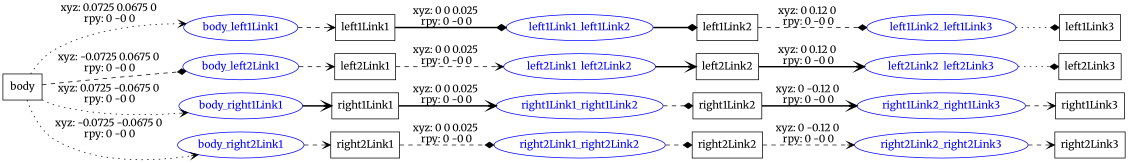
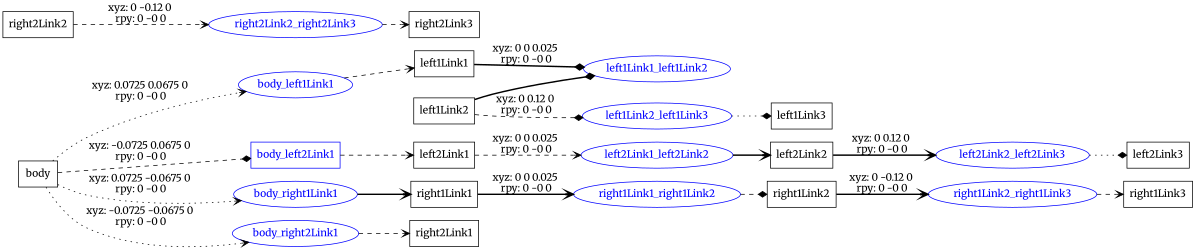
  digraph {
    fontname=Merriweather
    rankdir=LR
    node [fontname=Merriweather shape=box]
    edge [arrowhead=vee fontname=Merriweather style=dashed]
    n1 [label=body]
    body_left1Link1 [color=blue fontcolor=blue shape=ellipse]
-   body_left2Link1 [color=blue fontcolor=blue shape=ellipse]
+   body_left2Link1 [color=blue fontcolor=blue]
    body_right1Link1 [color=blue fontcolor=blue shape=ellipse]
    body_right2Link1 [color=blue fontcolor=blue shape=ellipse]
    n6 [label=left1Link1]
    n7 [label=left2Link1]
    n8 [label=right1Link1]
    n9 [label=right2Link1]
    left1Link1_left1Link2 [color=blue fontcolor=blue shape=ellipse]
    n11 [label=left1Link2]
    left1Link2_left1Link3 [color=blue fontcolor=blue shape=ellipse]
    n13 [label=left1Link3]
    left2Link1_left2Link2 [color=blue fontcolor=blue shape=ellipse]
    n15 [label=left2Link2]
    left2Link2_left2Link3 [color=blue fontcolor=blue shape=ellipse]
    n17 [label=left2Link3]
    right1Link1_right1Link2 [color=blue fontcolor=blue shape=ellipse]
    n19 [label=right1Link2]
    right1Link2_right1Link3 [color=blue fontcolor=blue shape=ellipse]
    n21 [label=right1Link3]
-   right2Link1_right2Link2 [color=blue fontcolor=blue shape=ellipse]
    n23 [label=right2Link2]
    right2Link2_right2Link3 [color=blue fontcolor=blue shape=ellipse]
    n25 [label=right2Link3]
    n1 -> body_left1Link1 [label="xyz: 0.0725 0.0675 0 \nrpy: 0 -0 0" style=dotted]
    n1 -> body_left2Link1 [arrowhead=diamond label="xyz: -0.0725 0.0675 0 \nrpy: 0 -0 0"]
    n1 -> body_right1Link1 [label="xyz: 0.0725 -0.0675 0 \nrpy: 0 -0 0" style=dotted]
    n1 -> body_right2Link1 [label="xyz: -0.0725 -0.0675 0 \nrpy: 0 -0 0" style=dotted]
    body_left1Link1 -> n6
    body_left2Link1 -> n7
    body_right1Link1 -> n8 [style=bold]
    body_right2Link1 -> n9
    n6 -> left1Link1_left1Link2 [arrowhead=diamond label="xyz: 0 0 0.025 \nrpy: 0 -0 0" style=bold]
    n7 -> left2Link1_left2Link2 [label="xyz: 0 0 0.025 \nrpy: 0 -0 0"]
    n8 -> right1Link1_right1Link2 [label="xyz: 0 0 0.025 \nrpy: 0 -0 0" style=bold]
-   n9 -> right2Link1_right2Link2 [arrowhead=diamond label="xyz: 0 0 0.025 \nrpy: 0 -0 0"]
-   left1Link1_left1Link2 -> n11 [arrowhead=diamond style=bold]
+   n11 -> left1Link1_left1Link2 [arrowhead=diamond style=bold]
    n11 -> left1Link2_left1Link3 [arrowhead=diamond label="xyz: 0 0.12 0 \nrpy: 0 -0 0"]
    left1Link2_left1Link3 -> n13 [arrowhead=diamond style=dotted]
    left2Link1_left2Link2 -> n15 [style=bold]
    n15 -> left2Link2_left2Link3 [label="xyz: 0 0.12 0 \nrpy: 0 -0 0" style=bold]
    left2Link2_left2Link3 -> n17 [arrowhead=diamond style=dotted]
    right1Link1_right1Link2 -> n19 [arrowhead=diamond]
    n19 -> right1Link2_right1Link3 [label="xyz: 0 -0.12 0 \nrpy: 0 -0 0" style=bold]
    right1Link2_right1Link3 -> n21
-   right2Link1_right2Link2 -> n23 [arrowhead=diamond]
    n23 -> right2Link2_right2Link3 [label="xyz: 0 -0.12 0 \nrpy: 0 -0 0"]
    right2Link2_right2Link3 -> n25
  }
